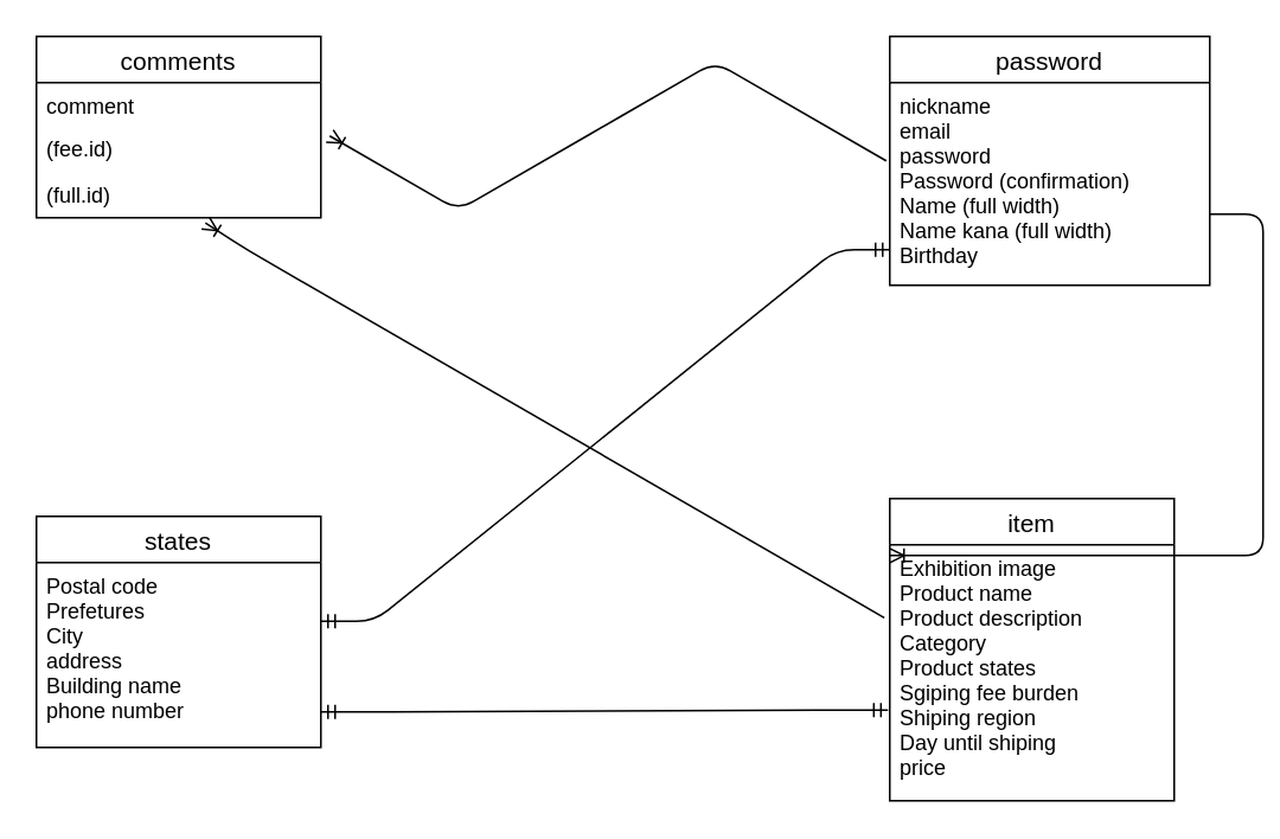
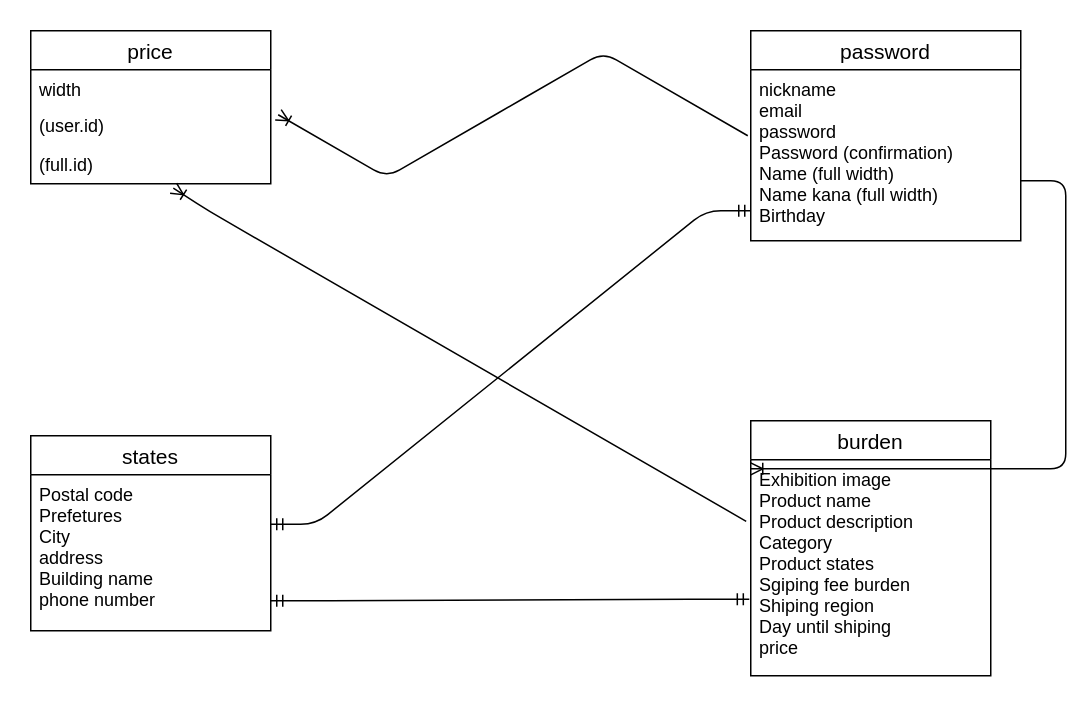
  <mxCell id="0" />
  <mxCell id="1" parent="0" />
- <mxCell id="2" value="comments" style="swimlane;fontStyle=0;childLayout=stackLayout;horizontal=1;startSize=26;horizontalStack=0;resizeParent=1;resizeParentMax=0;resizeLast=0;collapsible=1;marginBottom=0;align=center;fontSize=14;" vertex="1" parent="1"><mxGeometry x="20" y="20" width="160" height="102" as="geometry" /></mxCell>
- <mxCell id="3" value="comment&#10;" style="text;strokeColor=none;fillColor=none;spacingLeft=4;spacingRight=4;overflow=hidden;rotatable=0;points=[[0,0.5],[1,0.5]];portConstraint=eastwest;fontSize=12;" vertex="1" parent="2"><mxGeometry y="26" width="160" height="24" as="geometry" /></mxCell>
- <mxCell id="4" value="(fee.id)" style="text;strokeColor=none;fillColor=none;spacingLeft=4;spacingRight=4;overflow=hidden;rotatable=0;points=[[0,0.5],[1,0.5]];portConstraint=eastwest;fontSize=12;" vertex="1" parent="2"><mxGeometry y="50" width="160" height="26" as="geometry" /></mxCell>
+ <mxCell id="2" value="price" style="swimlane;fontStyle=0;childLayout=stackLayout;horizontal=1;startSize=26;horizontalStack=0;resizeParent=1;resizeParentMax=0;resizeLast=0;collapsible=1;marginBottom=0;align=center;fontSize=14;" vertex="1" parent="1"><mxGeometry x="20" y="20" width="160" height="102" as="geometry" /></mxCell>
+ <mxCell id="3" value="width&#10;" style="text;strokeColor=none;fillColor=none;spacingLeft=4;spacingRight=4;overflow=hidden;rotatable=0;points=[[0,0.5],[1,0.5]];portConstraint=eastwest;fontSize=12;" vertex="1" parent="2"><mxGeometry y="26" width="160" height="24" as="geometry" /></mxCell>
+ <mxCell id="4" value="(user.id)" style="text;strokeColor=none;fillColor=none;spacingLeft=4;spacingRight=4;overflow=hidden;rotatable=0;points=[[0,0.5],[1,0.5]];portConstraint=eastwest;fontSize=12;" vertex="1" parent="2"><mxGeometry y="50" width="160" height="26" as="geometry" /></mxCell>
  <mxCell id="5" value="(full.id)" style="text;strokeColor=none;fillColor=none;spacingLeft=4;spacingRight=4;overflow=hidden;rotatable=0;points=[[0,0.5],[1,0.5]];portConstraint=eastwest;fontSize=12;" vertex="1" parent="2"><mxGeometry y="76" width="160" height="26" as="geometry" /></mxCell>
  <mxCell id="6" style="edgeStyle=orthogonalEdgeStyle;rounded=0;orthogonalLoop=1;jettySize=auto;html=1;exitX=1;exitY=0.5;exitDx=0;exitDy=0;" edge="1" parent="2" source="3" target="3"><mxGeometry relative="1" as="geometry" /></mxCell>
  <mxCell id="7" value="password" style="swimlane;fontStyle=0;childLayout=stackLayout;horizontal=1;startSize=26;horizontalStack=0;resizeParent=1;resizeParentMax=0;resizeLast=0;collapsible=1;marginBottom=0;align=center;fontSize=14;" vertex="1" parent="1"><mxGeometry x="500" y="20" width="180" height="140" as="geometry" /></mxCell>
  <mxCell id="8" value="nickname&#10;email&#10;password&#10;Password (confirmation)&#10;Name (full width)&#10;Name kana (full width)&#10;Birthday" style="text;strokeColor=none;fillColor=none;spacingLeft=4;spacingRight=4;overflow=hidden;rotatable=0;points=[[0,0.5],[1,0.5]];portConstraint=eastwest;fontSize=12;" vertex="1" parent="7"><mxGeometry y="26" width="180" height="114" as="geometry" /></mxCell>
- <mxCell id="9" value="item" style="swimlane;fontStyle=0;childLayout=stackLayout;horizontal=1;startSize=26;horizontalStack=0;resizeParent=1;resizeParentMax=0;resizeLast=0;collapsible=1;marginBottom=0;align=center;fontSize=14;" vertex="1" parent="1"><mxGeometry x="500" y="280" width="160" height="170" as="geometry" /></mxCell>
+ <mxCell id="9" value="burden" style="swimlane;fontStyle=0;childLayout=stackLayout;horizontal=1;startSize=26;horizontalStack=0;resizeParent=1;resizeParentMax=0;resizeLast=0;collapsible=1;marginBottom=0;align=center;fontSize=14;" vertex="1" parent="1"><mxGeometry x="500" y="280" width="160" height="170" as="geometry" /></mxCell>
  <mxCell id="10" value="Exhibition image&#10;Product name&#10;Product description&#10;Category&#10;Product states&#10;Sgiping fee burden&#10;Shiping region&#10;Day until shiping&#10;price" style="text;strokeColor=none;fillColor=none;spacingLeft=4;spacingRight=4;overflow=hidden;rotatable=0;points=[[0,0.5],[1,0.5]];portConstraint=eastwest;fontSize=12;" vertex="1" parent="9"><mxGeometry y="26" width="160" height="144" as="geometry" /></mxCell>
  <mxCell id="11" value="states" style="swimlane;fontStyle=0;childLayout=stackLayout;horizontal=1;startSize=26;horizontalStack=0;resizeParent=1;resizeParentMax=0;resizeLast=0;collapsible=1;marginBottom=0;align=center;fontSize=14;" vertex="1" parent="1"><mxGeometry x="20" y="290" width="160" height="130" as="geometry" /></mxCell>
  <mxCell id="12" value="Postal code&#10;Prefetures&#10;City&#10;address&#10;Building name&#10;phone number" style="text;strokeColor=none;fillColor=none;spacingLeft=4;spacingRight=4;overflow=hidden;rotatable=0;points=[[0,0.5],[1,0.5]];portConstraint=eastwest;fontSize=12;" vertex="1" parent="11"><mxGeometry y="26" width="160" height="104" as="geometry" /></mxCell>
  <mxCell id="13" value="" style="edgeStyle=entityRelationEdgeStyle;fontSize=12;html=1;endArrow=ERmandOne;startArrow=ERmandOne;entryX=-0.006;entryY=0.646;entryDx=0;entryDy=0;entryPerimeter=0;" edge="1" parent="1" target="10"><mxGeometry width="100" height="100" relative="1" as="geometry"><mxPoint x="180" y="400" as="sourcePoint" /><mxPoint x="280" y="300" as="targetPoint" /></mxGeometry></mxCell>
  <mxCell id="14" value="" style="edgeStyle=entityRelationEdgeStyle;fontSize=12;html=1;endArrow=ERmandOne;startArrow=ERmandOne;" edge="1" parent="1"><mxGeometry width="100" height="100" relative="1" as="geometry"><mxPoint x="180" y="349" as="sourcePoint" /><mxPoint x="500" y="140" as="targetPoint" /></mxGeometry></mxCell>
  <mxCell id="15" value="" style="edgeStyle=entityRelationEdgeStyle;fontSize=12;html=1;endArrow=ERoneToMany;entryX=0;entryY=0.042;entryDx=0;entryDy=0;entryPerimeter=0;" edge="1" parent="1" target="10"><mxGeometry width="100" height="100" relative="1" as="geometry"><mxPoint x="680" y="120" as="sourcePoint" /><mxPoint x="780" y="20" as="targetPoint" /></mxGeometry></mxCell>
  <mxCell id="16" value="" style="edgeStyle=isometricEdgeStyle;fontSize=12;html=1;endArrow=ERoneToMany;elbow=vertical;entryX=1.031;entryY=0.231;entryDx=0;entryDy=0;entryPerimeter=0;exitX=-0.011;exitY=0.386;exitDx=0;exitDy=0;exitPerimeter=0;" edge="1" parent="1" source="8" target="4"><mxGeometry width="100" height="100" relative="1" as="geometry"><mxPoint x="235.3" y="230" as="sourcePoint" /><mxPoint x="335.3" y="130" as="targetPoint" /><Array as="points"><mxPoint x="340" y="70" /></Array></mxGeometry></mxCell>
  <mxCell id="17" value="" style="edgeStyle=isometricEdgeStyle;fontSize=12;html=1;endArrow=ERoneToMany;elbow=vertical;exitX=-0.019;exitY=0.285;exitDx=0;exitDy=0;exitPerimeter=0;entryX=0.594;entryY=1.115;entryDx=0;entryDy=0;entryPerimeter=0;" edge="1" parent="1" source="10" target="5"><mxGeometry width="100" height="100" relative="1" as="geometry"><mxPoint x="78.3" y="210" as="sourcePoint" /><mxPoint x="130" y="130" as="targetPoint" /><Array as="points"><mxPoint x="140" y="140" /></Array></mxGeometry></mxCell>
